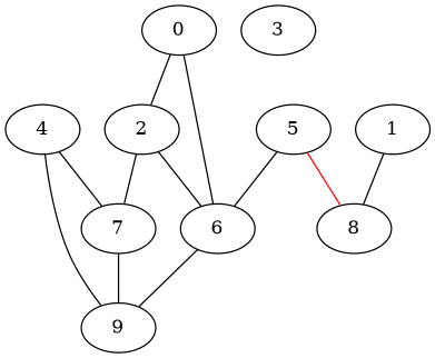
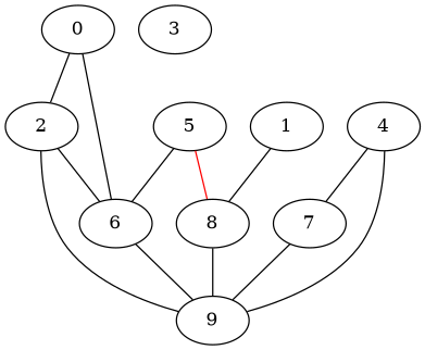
  graph {
    0
    2
    6
    9
    8
    1
    4
    7
    5
    3
    0 -- 2
    0 -- 6
    2 -- 6
-   2 -- 7
+   2 -- 9
    6 -- 9
+   8 -- 9
    1 -- 8 [color=black]
    4 -- 9
    4 -- 7
    7 -- 9
    5 -- 6
    5 -- 8 [color=red]
  }
